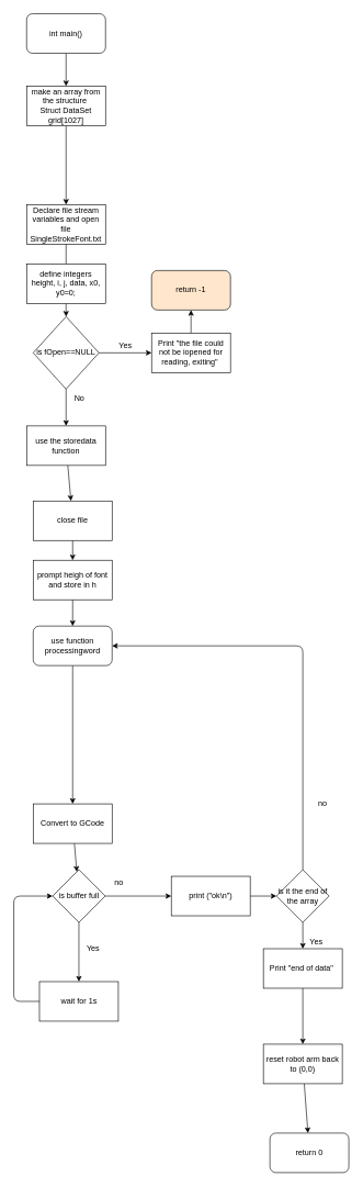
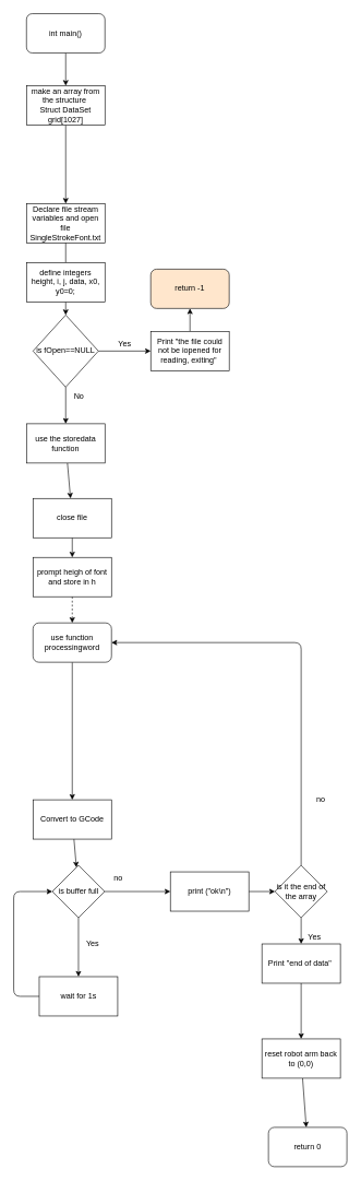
  <mxCell id="0" />
  <mxCell id="1" parent="0" />
  <mxCell id="2" value="" style="edgeStyle=none;html=1;" parent="1" source="3" target="7" edge="1"><mxGeometry relative="1" as="geometry" /></mxCell>
  <mxCell id="3" value="int main()" style="rounded=1;whiteSpace=wrap;html=1;" parent="1" vertex="1"><mxGeometry x="40" y="20" width="120" height="60" as="geometry" /></mxCell>
  <mxCell id="4" value="" style="edgeStyle=none;html=1;startArrow=none;" parent="1" source="16" target="9" edge="1"><mxGeometry relative="1" as="geometry" /></mxCell>
  <mxCell id="5" value="Declare file stream variables and open file SingleStrokeFont.txt" style="whiteSpace=wrap;html=1;" parent="1" vertex="1"><mxGeometry x="40" y="310" width="120" height="60" as="geometry" /></mxCell>
  <mxCell id="6" value="" style="edgeStyle=none;html=1;" parent="1" source="7" target="5" edge="1"><mxGeometry relative="1" as="geometry" /></mxCell>
  <mxCell id="7" value="make an array from the structure&amp;nbsp;&lt;br&gt;Struct DataSet grid[1027]" style="whiteSpace=wrap;html=1;" parent="1" vertex="1"><mxGeometry x="40" y="130" width="120" height="60" as="geometry" /></mxCell>
  <mxCell id="8" value="" style="edgeStyle=none;html=1;" parent="1" source="9" target="11" edge="1"><mxGeometry relative="1" as="geometry" /></mxCell>
  <mxCell id="9" value="is fOpen==NULL" style="rhombus;whiteSpace=wrap;html=1;" parent="1" vertex="1"><mxGeometry x="50" y="480" width="100" height="110" as="geometry" /></mxCell>
  <mxCell id="10" value="" style="edgeStyle=none;html=1;" parent="1" source="11" target="12" edge="1"><mxGeometry relative="1" as="geometry" /></mxCell>
  <mxCell id="11" value="Print &quot;the file could not be iopened for reading, exiting&quot;&amp;nbsp;" style="whiteSpace=wrap;html=1;" parent="1" vertex="1"><mxGeometry x="230" y="505" width="120" height="60" as="geometry" /></mxCell>
  <mxCell id="12" value="return -1" style="rounded=1;whiteSpace=wrap;html=1;fillColor=#ffe6cc;" parent="1" vertex="1"><mxGeometry x="230" y="410" width="120" height="60" as="geometry" /></mxCell>
  <mxCell id="13" value="Yes" style="text;html=1;align=center;verticalAlign=middle;resizable=0;points=[];autosize=1;strokeColor=none;fillColor=none;" parent="1" vertex="1"><mxGeometry x="170" y="510" width="40" height="30" as="geometry" /></mxCell>
  <mxCell id="14" value="No" style="text;html=1;align=center;verticalAlign=middle;resizable=0;points=[];autosize=1;strokeColor=none;fillColor=none;" parent="1" vertex="1"><mxGeometry x="100" y="590" width="40" height="30" as="geometry" /></mxCell>
  <mxCell id="15" value="" style="edgeStyle=none;html=1;endArrow=none;" edge="1" parent="1" source="5" target="16"><mxGeometry relative="1" as="geometry"><mxPoint x="100" y="290" as="sourcePoint" /><mxPoint x="100" y="480" as="targetPoint" /></mxGeometry></mxCell>
  <mxCell id="16" value="define integers height, i, j, data, x0, y0=0;" style="whiteSpace=wrap;html=1;" vertex="1" parent="1"><mxGeometry x="40" y="400" width="120" height="60" as="geometry" /></mxCell>
  <mxCell id="17" value="" style="endArrow=classic;html=1;exitX=0.5;exitY=1;exitDx=0;exitDy=0;entryX=0.5;entryY=0;entryDx=0;entryDy=0;" edge="1" parent="1" source="9" target="19"><mxGeometry width="50" height="50" relative="1" as="geometry"><mxPoint x="170" y="560" as="sourcePoint" /><mxPoint x="100" y="700" as="targetPoint" /></mxGeometry></mxCell>
  <mxCell id="18" value="" style="edgeStyle=none;html=1;" edge="1" parent="1" source="19" target="21"><mxGeometry relative="1" as="geometry" /></mxCell>
  <mxCell id="19" value="use the storedata function" style="whiteSpace=wrap;html=1;" vertex="1" parent="1"><mxGeometry x="40" y="646" width="120" height="60" as="geometry" /></mxCell>
  <mxCell id="20" value="" style="edgeStyle=none;html=1;" edge="1" parent="1" source="21" target="27"><mxGeometry relative="1" as="geometry" /></mxCell>
  <mxCell id="21" value="close file" style="whiteSpace=wrap;html=1;" vertex="1" parent="1"><mxGeometry x="50" y="760" width="120" height="60" as="geometry" /></mxCell>
  <mxCell id="22" value="" style="edgeStyle=none;html=1;entryX=0.5;entryY=0;entryDx=0;entryDy=0;" edge="1" parent="1" source="23" target="25"><mxGeometry relative="1" as="geometry"><mxPoint x="110" y="1050" as="targetPoint" /></mxGeometry></mxCell>
  <mxCell id="23" value="use function processingword" style="rounded=1;whiteSpace=wrap;html=1;" vertex="1" parent="1"><mxGeometry x="50" y="950" width="120" height="60" as="geometry" /></mxCell>
  <mxCell id="24" value="" style="edgeStyle=none;html=1;" edge="1" parent="1" source="25" target="31"><mxGeometry relative="1" as="geometry" /></mxCell>
  <mxCell id="25" value="Convert to GCode" style="whiteSpace=wrap;html=1;" vertex="1" parent="1"><mxGeometry x="50" y="1220" width="120" height="60" as="geometry" /></mxCell>
- <mxCell id="26" value="" style="edgeStyle=none;html=1;" edge="1" parent="1" source="27" target="23"><mxGeometry relative="1" as="geometry" /></mxCell>
+ <mxCell id="26" value="" style="edgeStyle=none;html=1;dashed=1;" edge="1" parent="1" source="27" target="23"><mxGeometry relative="1" as="geometry" /></mxCell>
  <mxCell id="27" value="prompt heigh of font and store in h" style="whiteSpace=wrap;html=1;" vertex="1" parent="1"><mxGeometry x="50" y="850" width="120" height="60" as="geometry" /></mxCell>
  <mxCell id="28" value="return 0" style="rounded=1;whiteSpace=wrap;html=1;" vertex="1" parent="1"><mxGeometry x="410" y="1720" width="120" height="60" as="geometry" /></mxCell>
  <mxCell id="29" value="" style="edgeStyle=none;html=1;" edge="1" parent="1" source="31" target="33"><mxGeometry relative="1" as="geometry" /></mxCell>
  <mxCell id="30" style="edgeStyle=none;html=1;entryX=0;entryY=0.5;entryDx=0;entryDy=0;" edge="1" parent="1" source="31" target="36"><mxGeometry relative="1" as="geometry"><mxPoint x="250" y="1360" as="targetPoint" /></mxGeometry></mxCell>
  <mxCell id="31" value="is buffer full" style="rhombus;whiteSpace=wrap;html=1;" vertex="1" parent="1"><mxGeometry x="79.5" y="1320" width="80" height="80" as="geometry" /></mxCell>
  <mxCell id="32" style="edgeStyle=none;html=1;entryX=0;entryY=0.5;entryDx=0;entryDy=0;" edge="1" parent="1" source="33" target="31"><mxGeometry relative="1" as="geometry"><Array as="points"><mxPoint x="20.5" y="1520" /><mxPoint x="20.5" y="1360" /></Array></mxGeometry></mxCell>
  <mxCell id="33" value="wait for 1s" style="whiteSpace=wrap;html=1;" vertex="1" parent="1"><mxGeometry x="59.5" y="1490" width="120" height="60" as="geometry" /></mxCell>
  <mxCell id="34" value="Yes" style="text;html=1;align=center;verticalAlign=middle;resizable=0;points=[];autosize=1;strokeColor=none;fillColor=none;" vertex="1" parent="1"><mxGeometry x="120.5" y="1425" width="40" height="30" as="geometry" /></mxCell>
  <mxCell id="35" value="" style="edgeStyle=none;html=1;" edge="1" parent="1" source="36" target="39"><mxGeometry relative="1" as="geometry" /></mxCell>
  <mxCell id="36" value="print (&quot;ok\n&quot;)" style="whiteSpace=wrap;html=1;" vertex="1" parent="1"><mxGeometry x="260" y="1330" width="120" height="60" as="geometry" /></mxCell>
  <mxCell id="37" style="edgeStyle=none;html=1;entryX=1;entryY=0.5;entryDx=0;entryDy=0;" edge="1" parent="1" source="39" target="23"><mxGeometry relative="1" as="geometry"><Array as="points"><mxPoint x="460" y="980" /></Array></mxGeometry></mxCell>
  <mxCell id="38" value="" style="edgeStyle=none;html=1;" edge="1" parent="1" source="39" target="41"><mxGeometry relative="1" as="geometry" /></mxCell>
  <mxCell id="39" value="is it the end of the array" style="rhombus;whiteSpace=wrap;html=1;" vertex="1" parent="1"><mxGeometry x="420" y="1320" width="80" height="80" as="geometry" /></mxCell>
  <mxCell id="40" value="" style="edgeStyle=none;html=1;" edge="1" parent="1" source="41" target="43"><mxGeometry relative="1" as="geometry" /></mxCell>
  <mxCell id="41" value="Print &quot;end of data&quot;&amp;nbsp;" style="whiteSpace=wrap;html=1;" vertex="1" parent="1"><mxGeometry x="400" y="1440" width="120" height="60" as="geometry" /></mxCell>
  <mxCell id="42" value="" style="edgeStyle=none;html=1;" edge="1" parent="1" source="43" target="28"><mxGeometry relative="1" as="geometry" /></mxCell>
  <mxCell id="43" value="reset robot arm back to (0,0)" style="whiteSpace=wrap;html=1;" vertex="1" parent="1"><mxGeometry x="400" y="1585" width="120" height="60" as="geometry" /></mxCell>
  <mxCell id="44" value="Yes" style="text;html=1;align=center;verticalAlign=middle;resizable=0;points=[];autosize=1;strokeColor=none;fillColor=none;" vertex="1" parent="1"><mxGeometry x="460" y="1415" width="40" height="30" as="geometry" /></mxCell>
  <mxCell id="45" value="no" style="text;html=1;align=center;verticalAlign=middle;resizable=0;points=[];autosize=1;strokeColor=none;fillColor=none;" vertex="1" parent="1"><mxGeometry x="470" y="1205" width="40" height="30" as="geometry" /></mxCell>
  <mxCell id="46" value="no" style="text;html=1;align=center;verticalAlign=middle;resizable=0;points=[];autosize=1;strokeColor=none;fillColor=none;" vertex="1" parent="1"><mxGeometry x="160" y="1325" width="40" height="30" as="geometry" /></mxCell>
